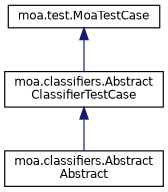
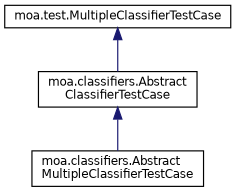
  digraph {
    node [color=black fillcolor=white fontname=Helvetica fontsize=10 shape=record style=filled]
    edge [color=midnightblue dir=back fontname=Helvetica fontsize=10 labelfontname=Helvetica labelfontsize=10 style=solid]
-   n1 [height=0.2 label="moa.classifiers.Abstract\lAbstract" width=0.4]
+   n1 [height=0.2 label="moa.classifiers.Abstract\lMultipleClassifierTestCase" width=0.4]
    n2 [height=0.2 label="moa.classifiers.Abstract\lClassifierTestCase" width=0.4]
-   n3 [height=0.2 label="moa.test.MoaTestCase" width=0.4]
+   n3 [height=0.2 label="moa.test.MultipleClassifierTestCase" width=0.4]
    n2 -> n1
    n3 -> n2
  }
